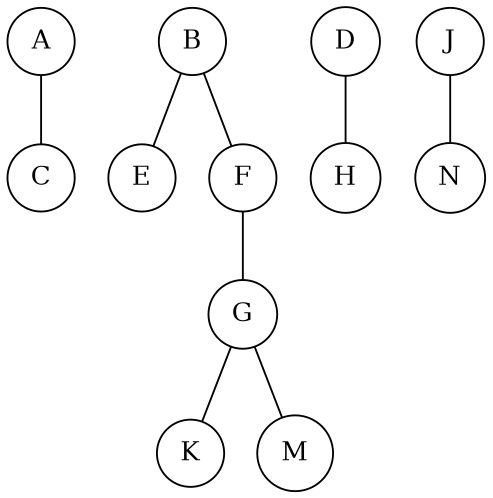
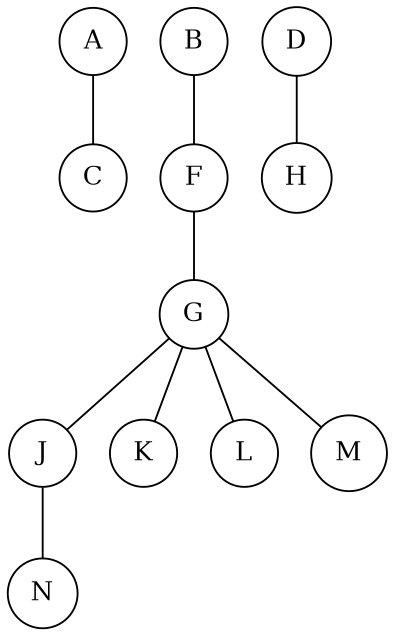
  graph {
    node [shape=circle]
    A
    C
    B
-   E
    F
    D
    H
    G
    J
    K
+   L
    M
    N
    A -- C
-   B -- E
    B -- F
    F -- G
    D -- H
+   G -- J
    G -- K
+   G -- L
    G -- M
    J -- N
  }
